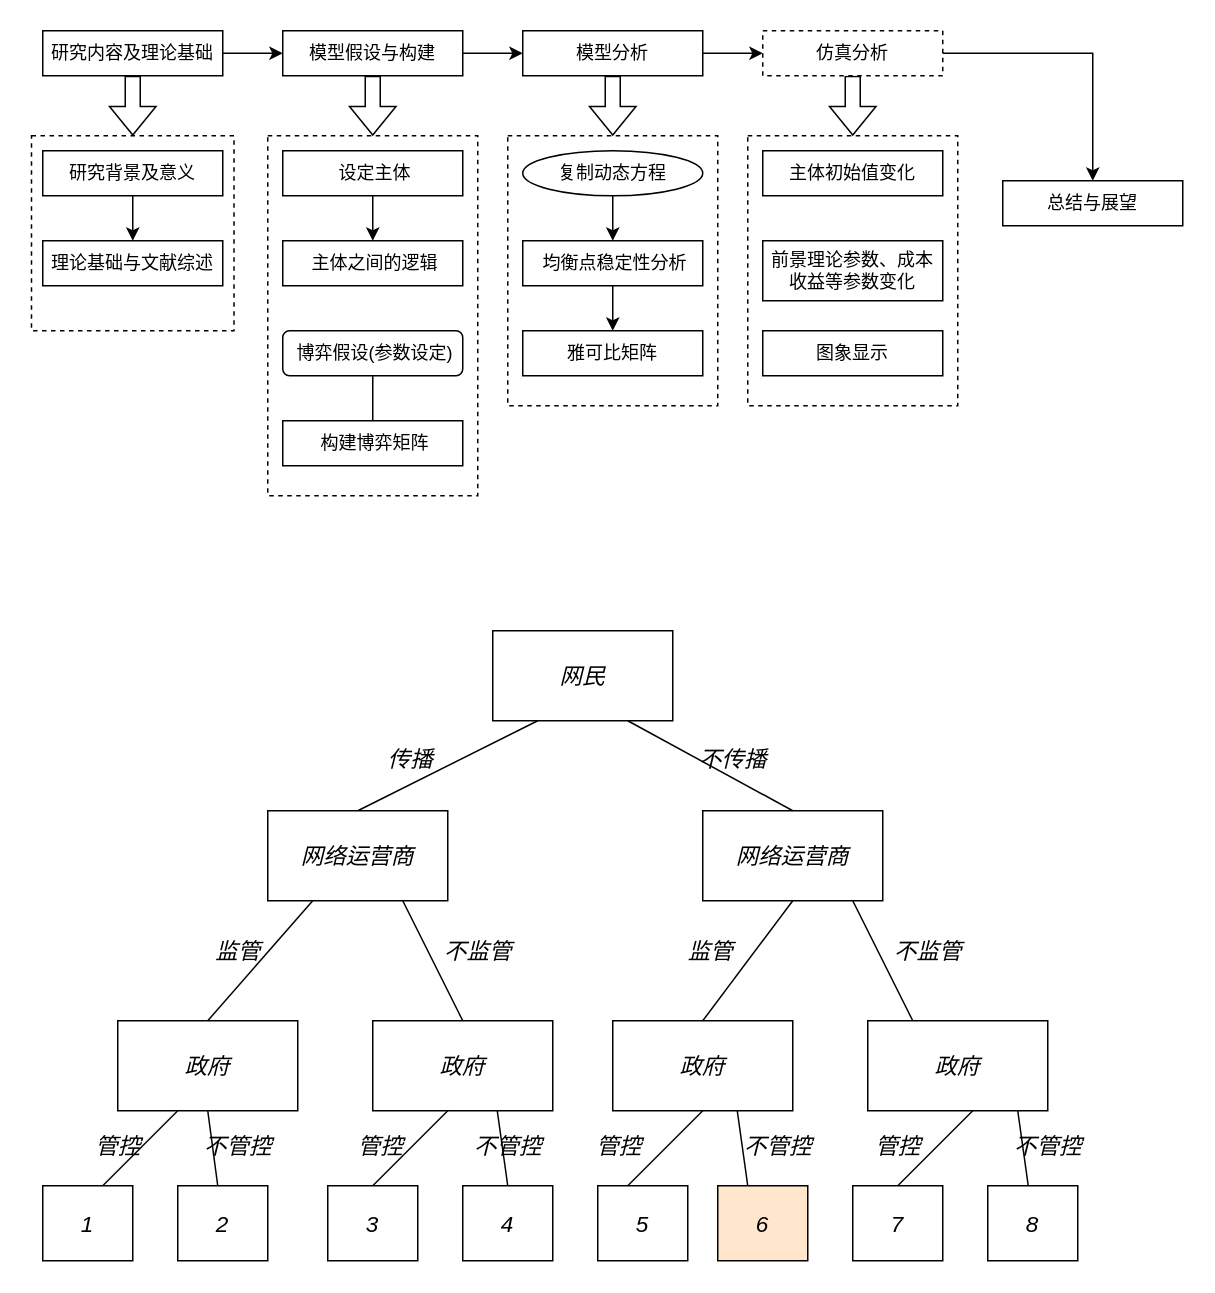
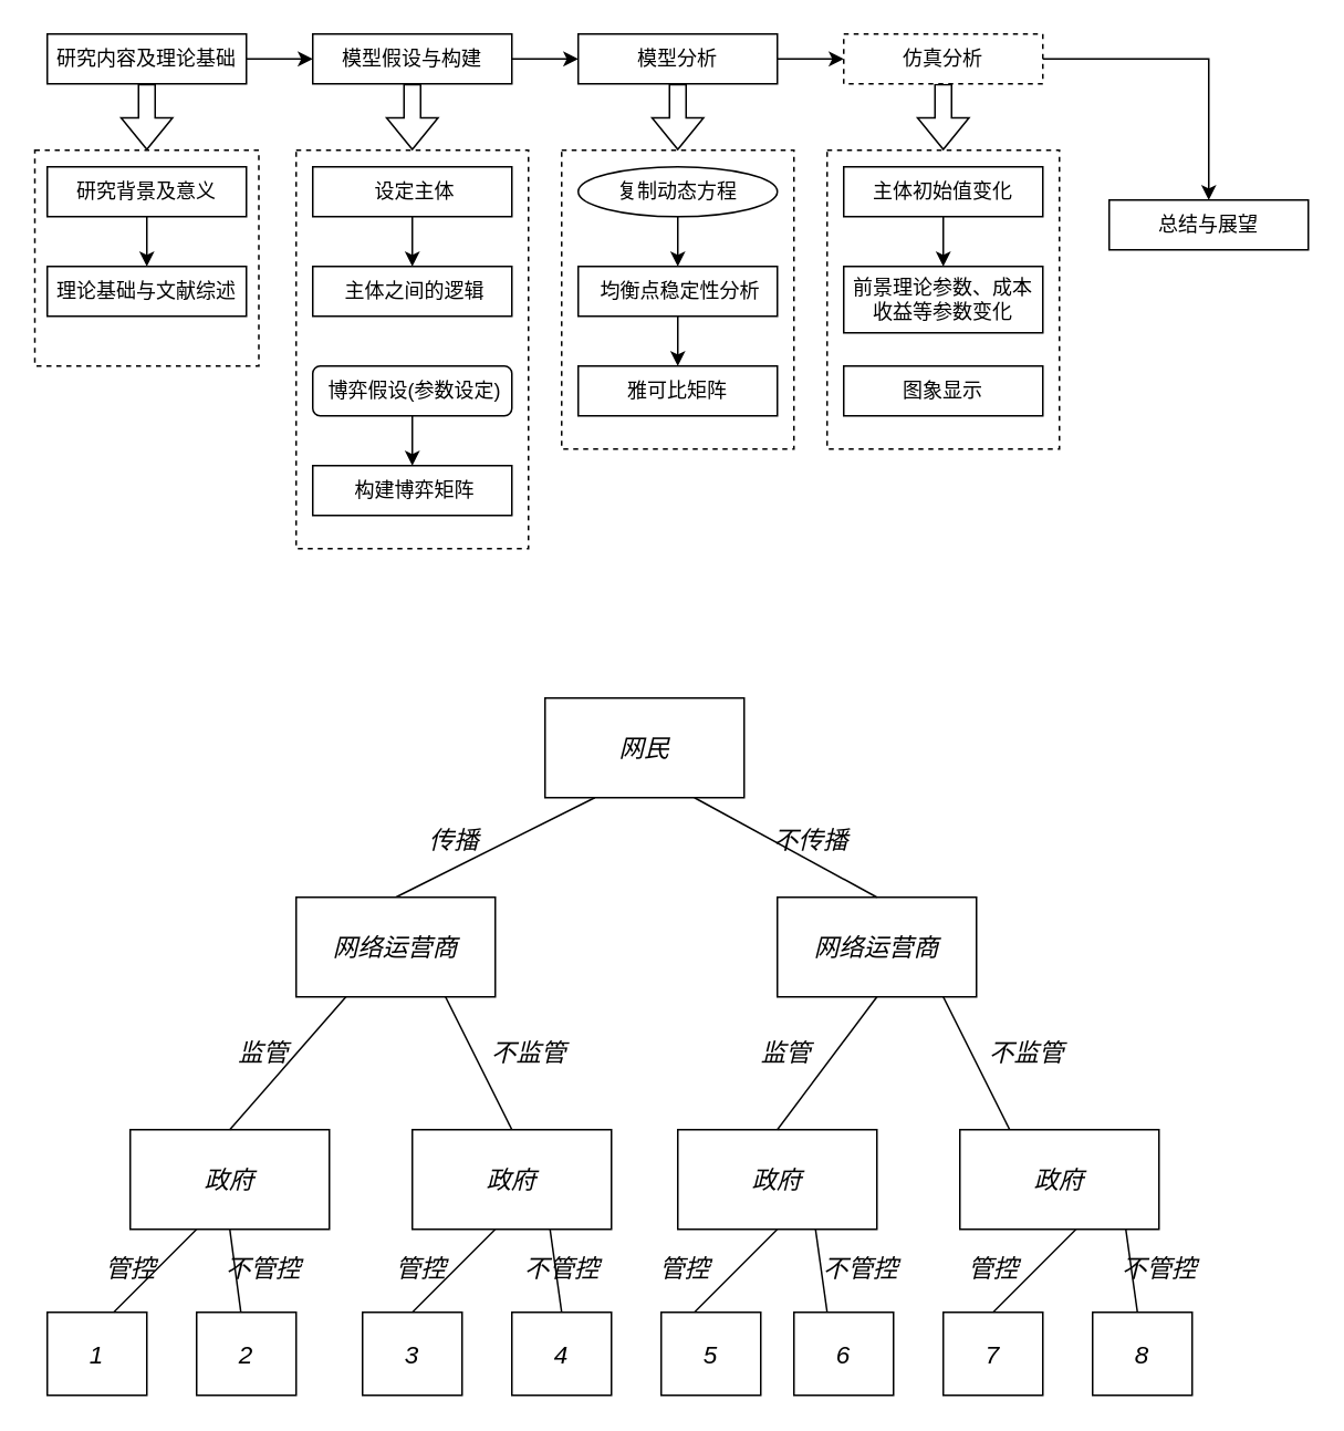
  <mxCell id="0" />
  <mxCell id="1" parent="0" />
  <mxCell id="2" value="" style="rounded=0;whiteSpace=wrap;html=1;dashed=1;fillColor=none;" parent="1" vertex="1"><mxGeometry x="20.5" y="90" width="135" height="130" as="geometry" /></mxCell>
  <mxCell id="3" value="研究背景及意义" style="rounded=0;whiteSpace=wrap;html=1;" parent="1" vertex="1"><mxGeometry x="28" y="100" width="120" height="30" as="geometry" /></mxCell>
  <mxCell id="4" style="edgeStyle=orthogonalEdgeStyle;rounded=0;orthogonalLoop=1;jettySize=auto;html=1;entryX=0.5;entryY=0;entryDx=0;entryDy=0;shape=flexArrow;" parent="1" source="5" target="2" edge="1"><mxGeometry relative="1" as="geometry" /></mxCell>
  <mxCell id="5" value="研究内容及理论基础" style="rounded=0;whiteSpace=wrap;html=1;fixDash=0;" parent="1" vertex="1"><mxGeometry x="28" y="20" width="120" height="30" as="geometry" /></mxCell>
  <mxCell id="6" style="edgeStyle=orthogonalEdgeStyle;rounded=0;orthogonalLoop=1;jettySize=auto;html=1;exitX=0.5;exitY=1;exitDx=0;exitDy=0;entryX=0.5;entryY=0;entryDx=0;entryDy=0;shape=flexArrow;" parent="1" source="7" target="34" edge="1"><mxGeometry relative="1" as="geometry" /></mxCell>
  <mxCell id="7" value="模型假设与构建" style="rounded=0;whiteSpace=wrap;html=1;fixDash=0;" parent="1" vertex="1"><mxGeometry x="188" y="20" width="120" height="30" as="geometry" /></mxCell>
  <mxCell id="8" value="" style="edgeStyle=orthogonalEdgeStyle;rounded=0;orthogonalLoop=1;jettySize=auto;html=1;fixDash=0;" parent="1" source="5" target="7" edge="1"><mxGeometry relative="1" as="geometry" /></mxCell>
  <mxCell id="9" style="edgeStyle=orthogonalEdgeStyle;rounded=0;orthogonalLoop=1;jettySize=auto;html=1;exitX=0.5;exitY=1;exitDx=0;exitDy=0;entryX=0.5;entryY=0;entryDx=0;entryDy=0;shape=flexArrow;" parent="1" source="10" target="35" edge="1"><mxGeometry relative="1" as="geometry" /></mxCell>
  <mxCell id="10" value="模型分析" style="rounded=0;whiteSpace=wrap;html=1;fixDash=0;" parent="1" vertex="1"><mxGeometry x="348" y="20" width="120" height="30" as="geometry" /></mxCell>
  <mxCell id="11" value="" style="edgeStyle=orthogonalEdgeStyle;rounded=0;orthogonalLoop=1;jettySize=auto;html=1;fixDash=0;" parent="1" source="7" target="10" edge="1"><mxGeometry relative="1" as="geometry" /></mxCell>
  <mxCell id="12" value="" style="edgeStyle=orthogonalEdgeStyle;rounded=0;orthogonalLoop=1;jettySize=auto;html=1;shape=flexArrow;" parent="1" source="13" target="36" edge="1"><mxGeometry relative="1" as="geometry" /></mxCell>
  <mxCell id="13" value="仿真分析" style="rounded=0;whiteSpace=wrap;html=1;fixDash=0;dashed=1;" parent="1" vertex="1"><mxGeometry x="508" y="20" width="120" height="30" as="geometry" /></mxCell>
  <mxCell id="14" value="" style="edgeStyle=orthogonalEdgeStyle;rounded=0;orthogonalLoop=1;jettySize=auto;html=1;fixDash=0;" parent="1" source="10" target="13" edge="1"><mxGeometry relative="1" as="geometry" /></mxCell>
  <mxCell id="15" value="总结与展望" style="rounded=0;whiteSpace=wrap;html=1;fixDash=0;" parent="1" vertex="1"><mxGeometry x="668" y="120" width="120" height="30" as="geometry" /></mxCell>
  <mxCell id="16" value="" style="edgeStyle=orthogonalEdgeStyle;rounded=0;orthogonalLoop=1;jettySize=auto;html=1;fixDash=0;" parent="1" source="13" target="15" edge="1"><mxGeometry relative="1" as="geometry" /></mxCell>
  <mxCell id="17" value="理论基础与文献综述" style="rounded=0;whiteSpace=wrap;html=1;" parent="1" vertex="1"><mxGeometry x="28" y="160" width="120" height="30" as="geometry" /></mxCell>
  <mxCell id="18" value="" style="edgeStyle=orthogonalEdgeStyle;rounded=0;orthogonalLoop=1;jettySize=auto;html=1;" parent="1" source="3" target="17" edge="1"><mxGeometry relative="1" as="geometry" /></mxCell>
  <mxCell id="19" value="" style="edgeStyle=orthogonalEdgeStyle;rounded=0;orthogonalLoop=1;jettySize=auto;html=1;" parent="1" source="20" target="21" edge="1"><mxGeometry relative="1" as="geometry" /></mxCell>
  <mxCell id="20" value="&amp;nbsp;设定主体" style="rounded=0;whiteSpace=wrap;html=1;" parent="1" vertex="1"><mxGeometry x="188" y="100" width="120" height="30" as="geometry" /></mxCell>
  <mxCell id="21" value="&amp;nbsp;主体之间的逻辑" style="rounded=0;whiteSpace=wrap;html=1;" parent="1" vertex="1"><mxGeometry x="188" y="160" width="120" height="30" as="geometry" /></mxCell>
- <mxCell id="22" value="" style="edgeStyle=orthogonalEdgeStyle;rounded=0;orthogonalLoop=1;jettySize=auto;html=1;endArrow=none;" parent="1" source="23" target="24" edge="1"><mxGeometry relative="1" as="geometry" /></mxCell>
+ <mxCell id="22" value="" style="edgeStyle=orthogonalEdgeStyle;rounded=0;orthogonalLoop=1;jettySize=auto;html=1;" parent="1" source="23" target="24" edge="1"><mxGeometry relative="1" as="geometry" /></mxCell>
  <mxCell id="23" value="&amp;nbsp;博弈假设(参数设定)" style="whiteSpace=wrap;html=1;rounded=1;" parent="1" vertex="1"><mxGeometry x="188" y="220" width="120" height="30" as="geometry" /></mxCell>
  <mxCell id="24" value="&amp;nbsp;构建博弈矩阵" style="rounded=0;whiteSpace=wrap;html=1;" parent="1" vertex="1"><mxGeometry x="188" y="280" width="120" height="30" as="geometry" /></mxCell>
  <mxCell id="25" value="" style="edgeStyle=orthogonalEdgeStyle;rounded=0;orthogonalLoop=1;jettySize=auto;html=1;" parent="1" source="26" target="28" edge="1"><mxGeometry relative="1" as="geometry" /></mxCell>
  <mxCell id="26" value="复制动态方程" style="ellipse;whiteSpace=wrap;html=1;" parent="1" vertex="1"><mxGeometry x="348" y="100" width="120" height="30" as="geometry" /></mxCell>
  <mxCell id="27" value="" style="edgeStyle=orthogonalEdgeStyle;rounded=0;orthogonalLoop=1;jettySize=auto;html=1;" parent="1" source="28" target="29" edge="1"><mxGeometry relative="1" as="geometry" /></mxCell>
  <mxCell id="28" value="&amp;nbsp;均衡点稳定性分析" style="rounded=0;whiteSpace=wrap;html=1;" parent="1" vertex="1"><mxGeometry x="348" y="160" width="120" height="30" as="geometry" /></mxCell>
  <mxCell id="29" value="雅可比矩阵" style="rounded=0;whiteSpace=wrap;html=1;" parent="1" vertex="1"><mxGeometry x="348" y="220" width="120" height="30" as="geometry" /></mxCell>
+ <mxCell id="30" value="" style="edgeStyle=orthogonalEdgeStyle;rounded=0;orthogonalLoop=1;jettySize=auto;html=1;" parent="1" source="31" target="32" edge="1"><mxGeometry relative="1" as="geometry" /></mxCell>
  <mxCell id="31" value="主体初始值变化" style="rounded=0;whiteSpace=wrap;html=1;" parent="1" vertex="1"><mxGeometry x="508" y="100" width="120" height="30" as="geometry" /></mxCell>
  <mxCell id="32" value="前景理论参数、成本收益等参数变化" style="rounded=0;whiteSpace=wrap;html=1;" parent="1" vertex="1"><mxGeometry x="508" y="160" width="120" height="40" as="geometry" /></mxCell>
  <mxCell id="33" value="图象显示" style="rounded=0;whiteSpace=wrap;html=1;" parent="1" vertex="1"><mxGeometry x="508" y="220" width="120" height="30" as="geometry" /></mxCell>
  <mxCell id="34" value="" style="rounded=0;whiteSpace=wrap;html=1;dashed=1;fillColor=none;" parent="1" vertex="1"><mxGeometry x="178" y="90" width="140" height="240" as="geometry" /></mxCell>
  <mxCell id="35" value="" style="rounded=0;whiteSpace=wrap;html=1;dashed=1;fillColor=none;" parent="1" vertex="1"><mxGeometry x="338" y="90" width="140" height="180" as="geometry" /></mxCell>
  <mxCell id="36" value="" style="rounded=0;whiteSpace=wrap;html=1;dashed=1;fillColor=none;" parent="1" vertex="1"><mxGeometry x="498" y="90" width="140" height="180" as="geometry" /></mxCell>
  <mxCell id="37" value="&lt;font style=&quot;font-size: 15px;&quot;&gt;网民&lt;/font&gt;" style="rounded=0;whiteSpace=wrap;html=1;fontSize=15;fontStyle=2" vertex="1" parent="1"><mxGeometry x="328" y="420" width="120" height="60" as="geometry" /></mxCell>
  <mxCell id="38" value="" style="endArrow=none;html=1;rounded=0;exitX=0.5;exitY=0;exitDx=0;exitDy=0;entryX=0.25;entryY=1;entryDx=0;entryDy=0;fontSize=15;fontStyle=2" edge="1" parent="1" source="39" target="37"><mxGeometry width="50" height="50" relative="1" as="geometry"><mxPoint x="248" y="570" as="sourcePoint" /><mxPoint x="328" y="480" as="targetPoint" /></mxGeometry></mxCell>
  <mxCell id="39" value="网络运营商" style="rounded=0;whiteSpace=wrap;html=1;fontSize=15;fontStyle=2" vertex="1" parent="1"><mxGeometry x="178" y="540" width="120" height="60" as="geometry" /></mxCell>
  <mxCell id="40" value="网络运营商" style="rounded=0;whiteSpace=wrap;html=1;fontSize=15;fontStyle=2" vertex="1" parent="1"><mxGeometry x="468" y="540" width="120" height="60" as="geometry" /></mxCell>
  <mxCell id="41" value="" style="endArrow=none;html=1;rounded=0;exitX=0.5;exitY=0;exitDx=0;exitDy=0;entryX=0.75;entryY=1;entryDx=0;entryDy=0;fontSize=15;fontStyle=2" edge="1" parent="1" source="40" target="37"><mxGeometry width="50" height="50" relative="1" as="geometry"><mxPoint x="368" y="570" as="sourcePoint" /><mxPoint x="448" y="480" as="targetPoint" /></mxGeometry></mxCell>
  <mxCell id="42" value="传播" style="text;html=1;align=center;verticalAlign=middle;resizable=0;points=[];autosize=1;strokeColor=none;fillColor=none;fontSize=15;fontStyle=2" vertex="1" parent="1"><mxGeometry x="248" y="490" width="50" height="30" as="geometry" /></mxCell>
  <mxCell id="43" value="不传播" style="text;html=1;align=center;verticalAlign=middle;resizable=0;points=[];autosize=1;strokeColor=none;fillColor=none;fontSize=15;fontStyle=2" vertex="1" parent="1"><mxGeometry x="453" y="490" width="70" height="30" as="geometry" /></mxCell>
  <mxCell id="44" value="政府" style="rounded=0;whiteSpace=wrap;html=1;fontSize=15;fontStyle=2" vertex="1" parent="1"><mxGeometry x="78" y="680" width="120" height="60" as="geometry" /></mxCell>
  <mxCell id="45" value="政府" style="rounded=0;whiteSpace=wrap;html=1;fontSize=15;fontStyle=2" vertex="1" parent="1"><mxGeometry x="248" y="680" width="120" height="60" as="geometry" /></mxCell>
  <mxCell id="46" value="政府" style="rounded=0;whiteSpace=wrap;html=1;fontSize=15;fontStyle=2" vertex="1" parent="1"><mxGeometry x="408" y="680" width="120" height="60" as="geometry" /></mxCell>
  <mxCell id="47" value="政府" style="rounded=0;whiteSpace=wrap;html=1;fontSize=15;fontStyle=2" vertex="1" parent="1"><mxGeometry x="578" y="680" width="120" height="60" as="geometry" /></mxCell>
  <mxCell id="48" value="" style="endArrow=none;html=1;rounded=0;exitX=0.5;exitY=0;exitDx=0;exitDy=0;entryX=0.25;entryY=1;entryDx=0;entryDy=0;fontSize=15;fontStyle=2" edge="1" parent="1" source="44" target="39"><mxGeometry width="50" height="50" relative="1" as="geometry"><mxPoint x="108" y="690" as="sourcePoint" /><mxPoint x="198" y="600" as="targetPoint" /></mxGeometry></mxCell>
  <mxCell id="49" value="" style="endArrow=none;html=1;rounded=0;exitX=0.5;exitY=0;exitDx=0;exitDy=0;fontSize=15;fontStyle=2" edge="1" parent="1"><mxGeometry width="50" height="50" relative="1" as="geometry"><mxPoint x="468" y="680" as="sourcePoint" /><mxPoint x="528" y="600" as="targetPoint" /></mxGeometry></mxCell>
  <mxCell id="50" value="" style="endArrow=none;html=1;rounded=0;entryX=1;entryY=1;entryDx=0;entryDy=0;exitX=0.5;exitY=0;exitDx=0;exitDy=0;fontSize=15;fontStyle=2" edge="1" parent="1" source="45"><mxGeometry width="50" height="50" relative="1" as="geometry"><mxPoint x="348" y="690" as="sourcePoint" /><mxPoint x="268" y="600" as="targetPoint" /></mxGeometry></mxCell>
  <mxCell id="51" value="" style="endArrow=none;html=1;rounded=0;entryX=1;entryY=1;entryDx=0;entryDy=0;exitX=0.5;exitY=0;exitDx=0;exitDy=0;fontSize=15;fontStyle=2" edge="1" parent="1"><mxGeometry width="50" height="50" relative="1" as="geometry"><mxPoint x="608" y="680" as="sourcePoint" /><mxPoint x="568" y="600" as="targetPoint" /></mxGeometry></mxCell>
  <mxCell id="52" value="1" style="whiteSpace=wrap;html=1;fontSize=15;fontStyle=2" vertex="1" parent="1"><mxGeometry x="28" y="790" width="60" height="50" as="geometry" /></mxCell>
  <mxCell id="53" value="2" style="whiteSpace=wrap;html=1;fontSize=15;fontStyle=2" vertex="1" parent="1"><mxGeometry x="118" y="790" width="60" height="50" as="geometry" /></mxCell>
  <mxCell id="54" value="3" style="whiteSpace=wrap;html=1;fontSize=15;fontStyle=2" vertex="1" parent="1"><mxGeometry x="218" y="790" width="60" height="50" as="geometry" /></mxCell>
  <mxCell id="55" value="4" style="whiteSpace=wrap;html=1;fontSize=15;fontStyle=2" vertex="1" parent="1"><mxGeometry x="308" y="790" width="60" height="50" as="geometry" /></mxCell>
  <mxCell id="56" value="5" style="whiteSpace=wrap;html=1;fontSize=15;fontStyle=2" vertex="1" parent="1"><mxGeometry x="398" y="790" width="60" height="50" as="geometry" /></mxCell>
- <mxCell id="57" value="6" style="whiteSpace=wrap;html=1;fontSize=15;fontStyle=2;fillColor=#ffe6cc;" vertex="1" parent="1"><mxGeometry x="478" y="790" width="60" height="50" as="geometry" /></mxCell>
+ <mxCell id="57" value="6" style="whiteSpace=wrap;html=1;fontSize=15;fontStyle=2" vertex="1" parent="1"><mxGeometry x="478" y="790" width="60" height="50" as="geometry" /></mxCell>
  <mxCell id="58" value="7" style="whiteSpace=wrap;html=1;fontSize=15;fontStyle=2" vertex="1" parent="1"><mxGeometry x="568" y="790" width="60" height="50" as="geometry" /></mxCell>
  <mxCell id="59" value="8" style="whiteSpace=wrap;html=1;fontSize=15;fontStyle=2" vertex="1" parent="1"><mxGeometry x="658" y="790" width="60" height="50" as="geometry" /></mxCell>
  <mxCell id="60" value="" style="endArrow=none;html=1;rounded=0;fontSize=15;fontStyle=2" edge="1" parent="1"><mxGeometry width="50" height="50" relative="1" as="geometry"><mxPoint x="68" y="790" as="sourcePoint" /><mxPoint x="118" y="740" as="targetPoint" /></mxGeometry></mxCell>
  <mxCell id="61" value="" style="endArrow=none;html=1;rounded=0;fontSize=15;fontStyle=2" edge="1" parent="1"><mxGeometry width="50" height="50" relative="1" as="geometry"><mxPoint x="248" y="790" as="sourcePoint" /><mxPoint x="298" y="740" as="targetPoint" /></mxGeometry></mxCell>
  <mxCell id="62" value="" style="endArrow=none;html=1;rounded=0;fontSize=15;fontStyle=2" edge="1" parent="1"><mxGeometry width="50" height="50" relative="1" as="geometry"><mxPoint x="418" y="790" as="sourcePoint" /><mxPoint x="468" y="740" as="targetPoint" /></mxGeometry></mxCell>
  <mxCell id="63" value="" style="endArrow=none;html=1;rounded=0;fontSize=15;fontStyle=2" edge="1" parent="1"><mxGeometry width="50" height="50" relative="1" as="geometry"><mxPoint x="598" y="790" as="sourcePoint" /><mxPoint x="648" y="740" as="targetPoint" /></mxGeometry></mxCell>
  <mxCell id="64" value="" style="endArrow=none;html=1;rounded=0;entryX=0.5;entryY=1;entryDx=0;entryDy=0;fontSize=15;fontStyle=2" edge="1" parent="1" source="53" target="44"><mxGeometry width="50" height="50" relative="1" as="geometry"><mxPoint x="118" y="790" as="sourcePoint" /><mxPoint x="168" y="740" as="targetPoint" /></mxGeometry></mxCell>
  <mxCell id="65" value="" style="endArrow=none;html=1;rounded=0;entryX=0.5;entryY=1;entryDx=0;entryDy=0;fontSize=15;fontStyle=2" edge="1" parent="1"><mxGeometry width="50" height="50" relative="1" as="geometry"><mxPoint x="338" y="790" as="sourcePoint" /><mxPoint x="331" y="740" as="targetPoint" /></mxGeometry></mxCell>
  <mxCell id="66" value="" style="endArrow=none;html=1;rounded=0;entryX=0.5;entryY=1;entryDx=0;entryDy=0;fontSize=15;fontStyle=2" edge="1" parent="1"><mxGeometry width="50" height="50" relative="1" as="geometry"><mxPoint x="498" y="790" as="sourcePoint" /><mxPoint x="491" y="740" as="targetPoint" /></mxGeometry></mxCell>
  <mxCell id="67" value="" style="endArrow=none;html=1;rounded=0;entryX=0.5;entryY=1;entryDx=0;entryDy=0;fontSize=15;fontStyle=2" edge="1" parent="1"><mxGeometry width="50" height="50" relative="1" as="geometry"><mxPoint x="685" y="790" as="sourcePoint" /><mxPoint x="678" y="740" as="targetPoint" /></mxGeometry></mxCell>
  <mxCell id="68" value="监管" style="text;html=1;align=center;verticalAlign=middle;resizable=0;points=[];autosize=1;strokeColor=none;fillColor=none;fontSize=15;fontStyle=2" vertex="1" parent="1"><mxGeometry x="133" y="618" width="50" height="30" as="geometry" /></mxCell>
  <mxCell id="69" value="不监管" style="text;html=1;align=center;verticalAlign=middle;resizable=0;points=[];autosize=1;strokeColor=none;fillColor=none;fontSize=15;fontStyle=2" vertex="1" parent="1"><mxGeometry x="283" y="618" width="70" height="30" as="geometry" /></mxCell>
  <mxCell id="70" value="监管" style="text;html=1;align=center;verticalAlign=middle;resizable=0;points=[];autosize=1;strokeColor=none;fillColor=none;fontSize=15;fontStyle=2" vertex="1" parent="1"><mxGeometry x="448" y="618" width="50" height="30" as="geometry" /></mxCell>
  <mxCell id="71" value="不监管" style="text;html=1;align=center;verticalAlign=middle;resizable=0;points=[];autosize=1;strokeColor=none;fillColor=none;fontSize=15;fontStyle=2" vertex="1" parent="1"><mxGeometry x="583" y="618" width="70" height="30" as="geometry" /></mxCell>
  <mxCell id="72" value="管控" style="text;html=1;align=center;verticalAlign=middle;resizable=0;points=[];autosize=1;strokeColor=none;fillColor=none;fontSize=15;fontStyle=2" vertex="1" parent="1"><mxGeometry x="53" y="748" width="50" height="30" as="geometry" /></mxCell>
  <mxCell id="73" value="不管控" style="text;html=1;align=center;verticalAlign=middle;resizable=0;points=[];autosize=1;strokeColor=none;fillColor=none;fontSize=15;fontStyle=2" vertex="1" parent="1"><mxGeometry x="123" y="748" width="70" height="30" as="geometry" /></mxCell>
  <mxCell id="74" value="管控" style="text;html=1;align=center;verticalAlign=middle;resizable=0;points=[];autosize=1;strokeColor=none;fillColor=none;fontSize=15;fontStyle=2" vertex="1" parent="1"><mxGeometry x="228" y="748" width="50" height="30" as="geometry" /></mxCell>
  <mxCell id="75" value="管控" style="text;html=1;align=center;verticalAlign=middle;resizable=0;points=[];autosize=1;strokeColor=none;fillColor=none;fontSize=15;fontStyle=2" vertex="1" parent="1"><mxGeometry x="573" y="748" width="50" height="30" as="geometry" /></mxCell>
  <mxCell id="76" value="管控" style="text;html=1;align=center;verticalAlign=middle;resizable=0;points=[];autosize=1;strokeColor=none;fillColor=none;fontSize=15;fontStyle=2" vertex="1" parent="1"><mxGeometry x="387" y="748" width="50" height="30" as="geometry" /></mxCell>
  <mxCell id="77" value="不管控" style="text;html=1;align=center;verticalAlign=middle;resizable=0;points=[];autosize=1;strokeColor=none;fillColor=none;fontSize=15;fontStyle=2" vertex="1" parent="1"><mxGeometry x="663" y="748" width="70" height="30" as="geometry" /></mxCell>
  <mxCell id="78" value="不管控" style="text;html=1;align=center;verticalAlign=middle;resizable=0;points=[];autosize=1;strokeColor=none;fillColor=none;fontSize=15;fontStyle=2" vertex="1" parent="1"><mxGeometry x="483" y="748" width="70" height="30" as="geometry" /></mxCell>
  <mxCell id="79" value="不管控" style="text;html=1;align=center;verticalAlign=middle;resizable=0;points=[];autosize=1;strokeColor=none;fillColor=none;fontSize=15;fontStyle=2" vertex="1" parent="1"><mxGeometry x="303" y="748" width="70" height="30" as="geometry" /></mxCell>
